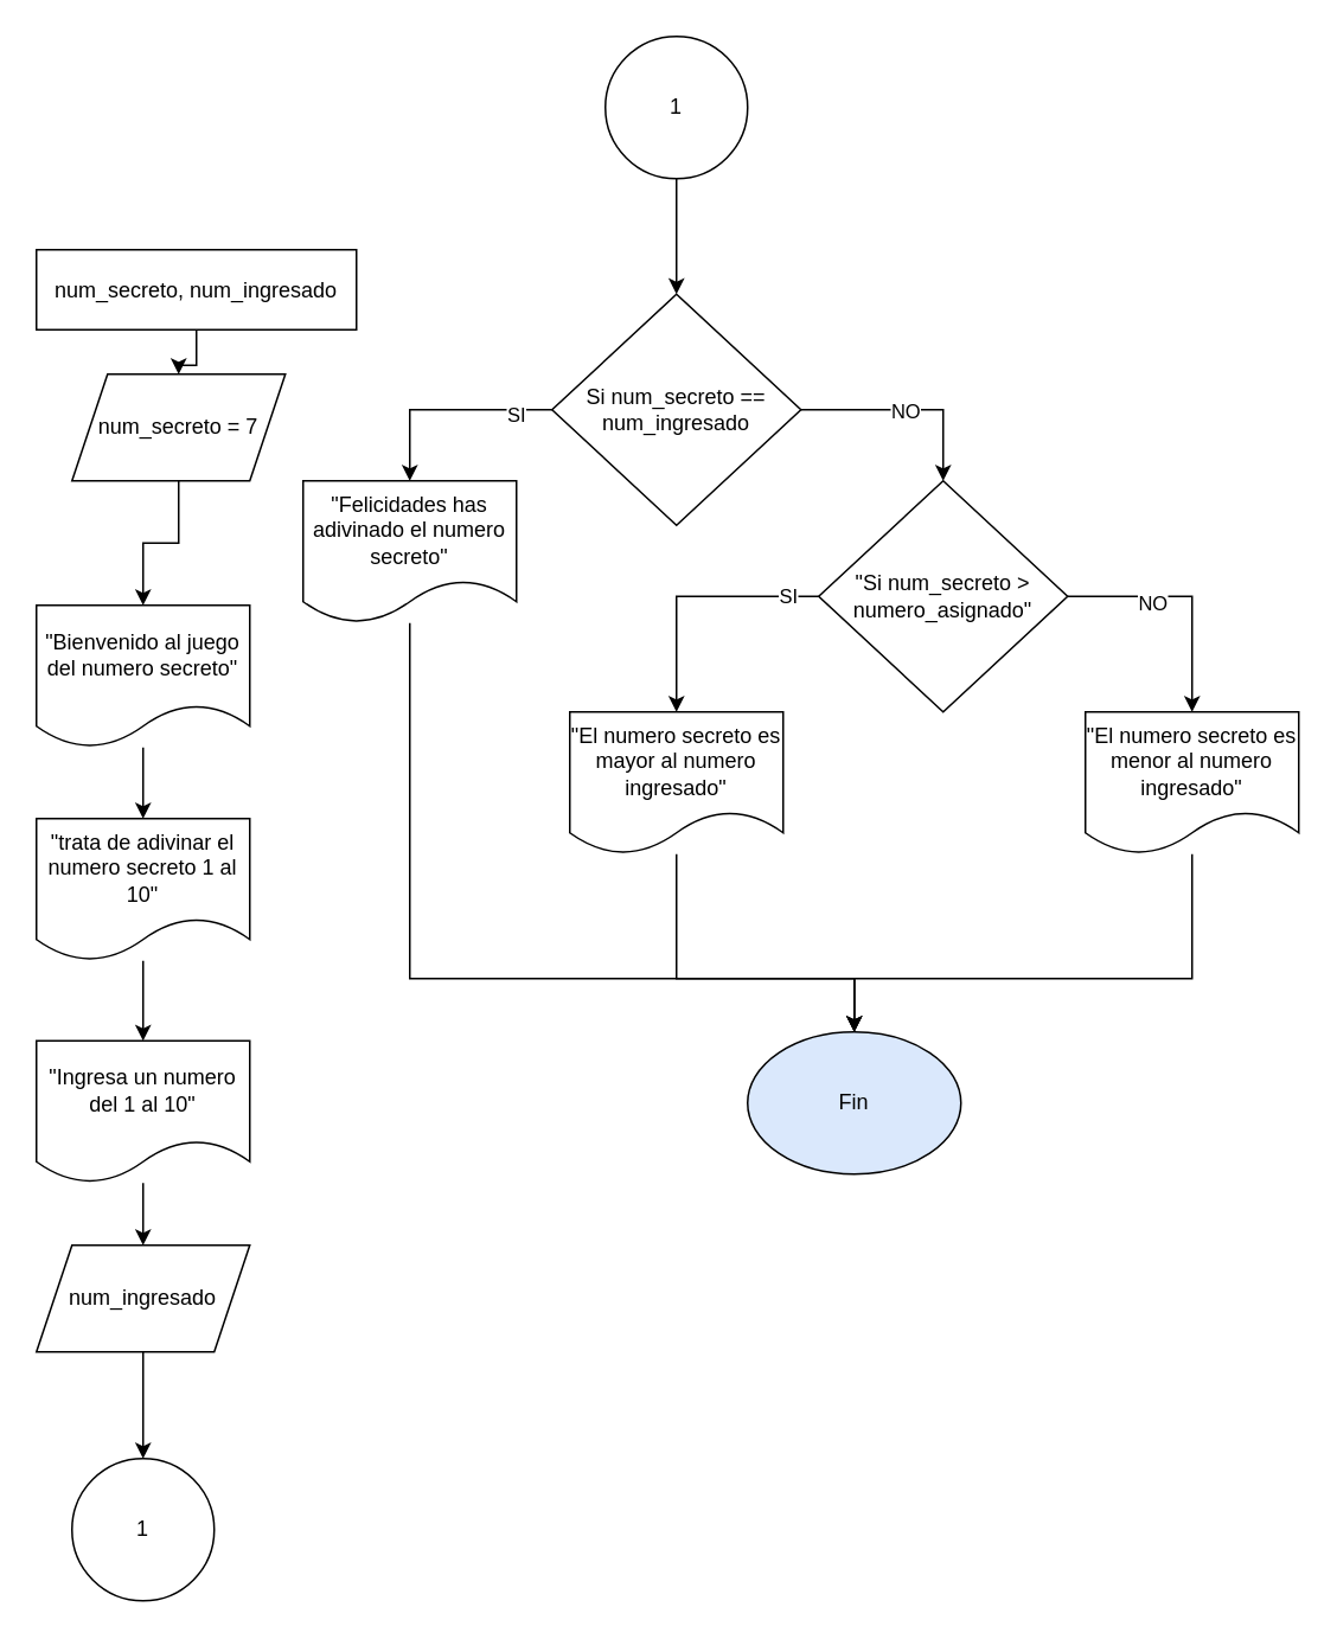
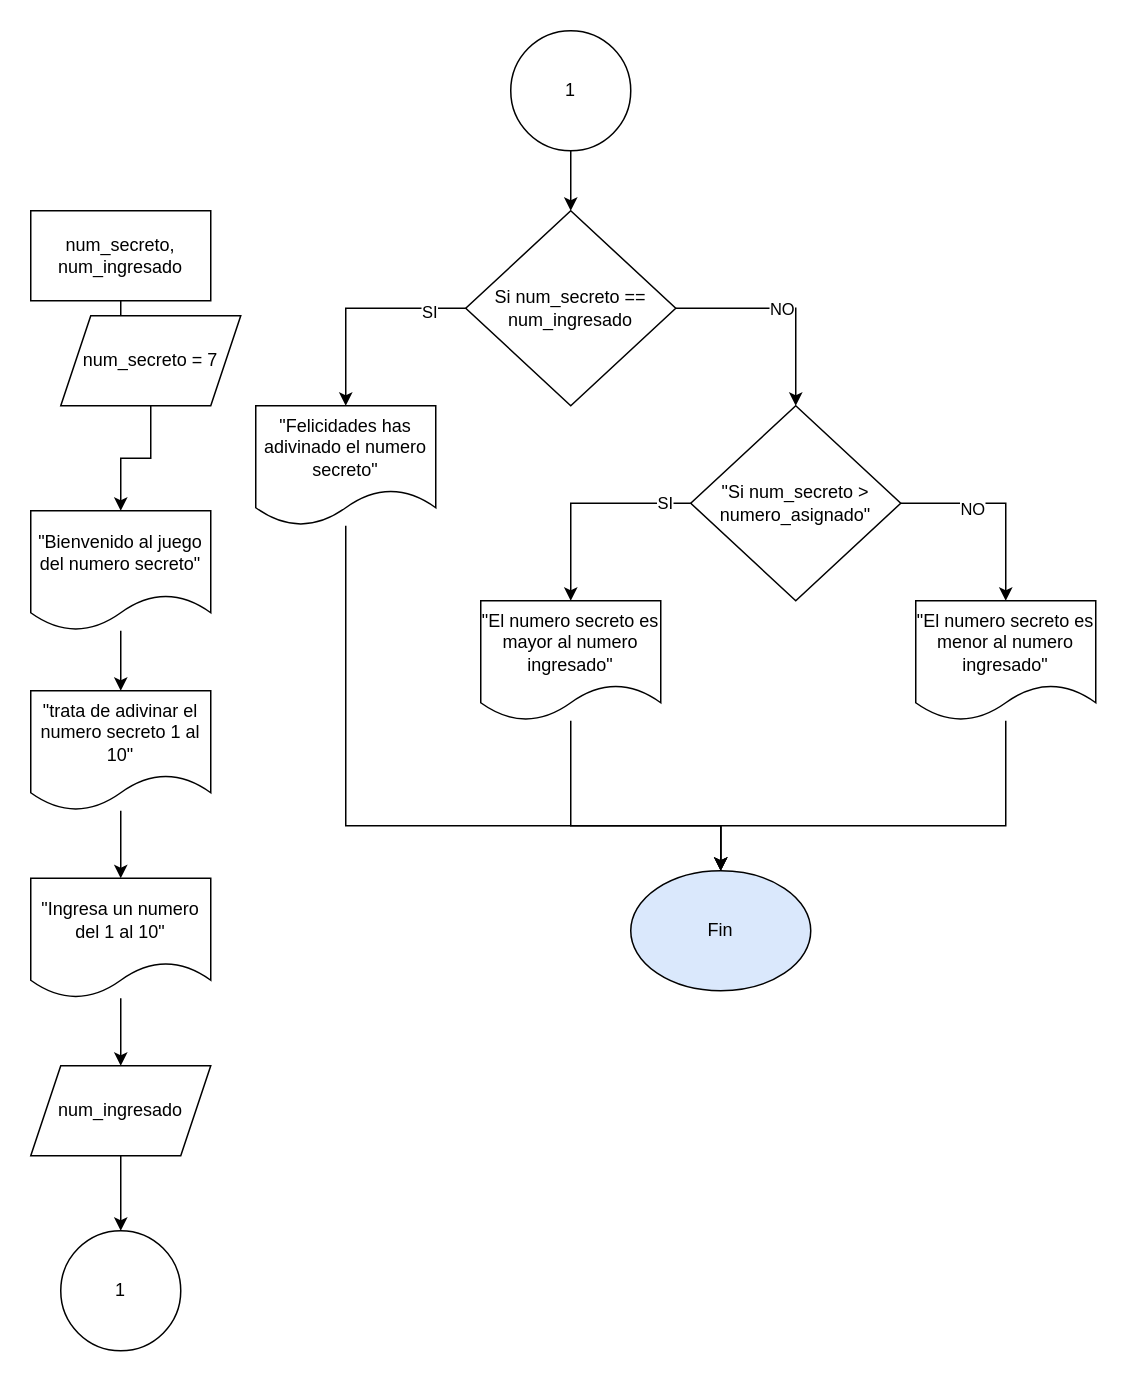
  <mxCell id="0" />
  <mxCell id="1" parent="0" />
  <mxCell id="2" value="" style="edgeStyle=orthogonalEdgeStyle;rounded=0;orthogonalLoop=1;jettySize=auto;html=1;" edge="1" parent="1" source="3" target="5"><mxGeometry relative="1" as="geometry" /></mxCell>
- <mxCell id="3" value="&lt;div&gt;num_secreto, num_ingresado&lt;br&gt;&lt;/div&gt;" style="rounded=0;whiteSpace=wrap;html=1;" vertex="1" parent="1"><mxGeometry x="20" y="140" width="180" height="45" as="geometry" /></mxCell>
+ <mxCell id="3" value="&lt;div&gt;num_secreto, num_ingresado&lt;br&gt;&lt;/div&gt;" style="rounded=0;whiteSpace=wrap;html=1;" vertex="1" parent="1"><mxGeometry x="20" y="140" width="120" height="60" as="geometry" /></mxCell>
  <mxCell id="4" value="" style="edgeStyle=orthogonalEdgeStyle;rounded=0;orthogonalLoop=1;jettySize=auto;html=1;" edge="1" parent="1" source="5" target="7"><mxGeometry relative="1" as="geometry" /></mxCell>
  <mxCell id="5" value="num_secreto = 7" style="shape=parallelogram;perimeter=parallelogramPerimeter;whiteSpace=wrap;html=1;fixedSize=1;" vertex="1" parent="1"><mxGeometry x="40" y="210" width="120" height="60" as="geometry" /></mxCell>
  <mxCell id="6" value="" style="edgeStyle=orthogonalEdgeStyle;rounded=0;orthogonalLoop=1;jettySize=auto;html=1;" edge="1" parent="1" source="7" target="9"><mxGeometry relative="1" as="geometry" /></mxCell>
  <mxCell id="7" value="&quot;Bienvenido al juego del numero secreto&quot;" style="shape=document;whiteSpace=wrap;html=1;boundedLbl=1;" vertex="1" parent="1"><mxGeometry x="20" y="340" width="120" height="80" as="geometry" /></mxCell>
  <mxCell id="8" value="" style="edgeStyle=orthogonalEdgeStyle;rounded=0;orthogonalLoop=1;jettySize=auto;html=1;" edge="1" parent="1" source="9" target="11"><mxGeometry relative="1" as="geometry" /></mxCell>
  <mxCell id="9" value="&quot;trata de adivinar el numero secreto 1 al 10&quot;" style="shape=document;whiteSpace=wrap;html=1;boundedLbl=1;" vertex="1" parent="1"><mxGeometry x="20" y="460" width="120" height="80" as="geometry" /></mxCell>
  <mxCell id="10" value="" style="edgeStyle=orthogonalEdgeStyle;rounded=0;orthogonalLoop=1;jettySize=auto;html=1;" edge="1" parent="1" source="11" target="13"><mxGeometry relative="1" as="geometry" /></mxCell>
  <mxCell id="11" value="&quot;Ingresa un numero del 1 al 10&quot;" style="shape=document;whiteSpace=wrap;html=1;boundedLbl=1;" vertex="1" parent="1"><mxGeometry x="20" y="585" width="120" height="80" as="geometry" /></mxCell>
  <mxCell id="12" value="" style="edgeStyle=orthogonalEdgeStyle;rounded=0;orthogonalLoop=1;jettySize=auto;html=1;" edge="1" parent="1" source="13" target="14"><mxGeometry relative="1" as="geometry" /></mxCell>
- <mxCell id="13" value="num_ingresado" style="shape=parallelogram;perimeter=parallelogramPerimeter;whiteSpace=wrap;html=1;fixedSize=1;" vertex="1" parent="1"><mxGeometry x="20" y="700" width="120" height="60" as="geometry" /></mxCell>
+ <mxCell id="13" value="num_ingresado" style="shape=parallelogram;perimeter=parallelogramPerimeter;whiteSpace=wrap;html=1;fixedSize=1;" vertex="1" parent="1"><mxGeometry x="20" y="710" width="120" height="60" as="geometry" /></mxCell>
  <mxCell id="14" value="1" style="ellipse;whiteSpace=wrap;html=1;aspect=fixed;" vertex="1" parent="1"><mxGeometry x="40" y="820" width="80" height="80" as="geometry" /></mxCell>
  <mxCell id="15" value="" style="edgeStyle=orthogonalEdgeStyle;rounded=0;orthogonalLoop=1;jettySize=auto;html=1;" edge="1" parent="1" source="16" target="21"><mxGeometry relative="1" as="geometry" /></mxCell>
  <mxCell id="16" value="1" style="ellipse;whiteSpace=wrap;html=1;aspect=fixed;" vertex="1" parent="1"><mxGeometry x="340" y="20" width="80" height="80" as="geometry" /></mxCell>
  <mxCell id="17" style="edgeStyle=orthogonalEdgeStyle;rounded=0;orthogonalLoop=1;jettySize=auto;html=1;entryX=0.5;entryY=0;entryDx=0;entryDy=0;" edge="1" parent="1" source="21" target="23"><mxGeometry relative="1" as="geometry" /></mxCell>
  <mxCell id="18" value="SI" style="edgeLabel;html=1;align=center;verticalAlign=middle;resizable=0;points=[];" vertex="1" connectable="0" parent="17"><mxGeometry x="-0.655" y="2" relative="1" as="geometry"><mxPoint as="offset" /></mxGeometry></mxCell>
  <mxCell id="19" style="edgeStyle=orthogonalEdgeStyle;rounded=0;orthogonalLoop=1;jettySize=auto;html=1;entryX=0.5;entryY=0;entryDx=0;entryDy=0;" edge="1" parent="1" source="21" target="28"><mxGeometry relative="1" as="geometry" /></mxCell>
  <mxCell id="20" value="NO" style="edgeLabel;html=1;align=center;verticalAlign=middle;resizable=0;points=[];" vertex="1" connectable="0" parent="19"><mxGeometry x="-0.032" relative="1" as="geometry"><mxPoint as="offset" /></mxGeometry></mxCell>
- <mxCell id="21" value="Si num_secreto == num_ingresado" style="rhombus;whiteSpace=wrap;html=1;" vertex="1" parent="1"><mxGeometry x="310" y="165" width="140" height="130" as="geometry" /></mxCell>
+ <mxCell id="21" value="Si num_secreto == num_ingresado" style="rhombus;whiteSpace=wrap;html=1;" vertex="1" parent="1"><mxGeometry x="310" y="140" width="140" height="130" as="geometry" /></mxCell>
  <mxCell id="22" style="edgeStyle=orthogonalEdgeStyle;rounded=0;orthogonalLoop=1;jettySize=auto;html=1;entryX=0.5;entryY=0;entryDx=0;entryDy=0;" edge="1" parent="1" source="23" target="33"><mxGeometry relative="1" as="geometry"><Array as="points"><mxPoint x="230" y="550" /><mxPoint x="480" y="550" /></Array></mxGeometry></mxCell>
  <mxCell id="23" value="&quot;Felicidades has adivinado el numero secreto&quot;" style="shape=document;whiteSpace=wrap;html=1;boundedLbl=1;" vertex="1" parent="1"><mxGeometry x="170" y="270" width="120" height="80" as="geometry" /></mxCell>
  <mxCell id="24" style="edgeStyle=orthogonalEdgeStyle;rounded=0;orthogonalLoop=1;jettySize=auto;html=1;entryX=0.5;entryY=0;entryDx=0;entryDy=0;" edge="1" parent="1" source="28" target="30"><mxGeometry relative="1" as="geometry" /></mxCell>
  <mxCell id="25" value="SI" style="edgeLabel;html=1;align=center;verticalAlign=middle;resizable=0;points=[];" vertex="1" connectable="0" parent="24"><mxGeometry x="-0.752" y="-1" relative="1" as="geometry"><mxPoint as="offset" /></mxGeometry></mxCell>
  <mxCell id="26" style="edgeStyle=orthogonalEdgeStyle;rounded=0;orthogonalLoop=1;jettySize=auto;html=1;entryX=0.5;entryY=0;entryDx=0;entryDy=0;" edge="1" parent="1" source="28" target="32"><mxGeometry relative="1" as="geometry" /></mxCell>
  <mxCell id="27" value="NO" style="edgeLabel;html=1;align=center;verticalAlign=middle;resizable=0;points=[];" vertex="1" connectable="0" parent="26"><mxGeometry x="-0.304" y="-3" relative="1" as="geometry"><mxPoint as="offset" /></mxGeometry></mxCell>
  <mxCell id="28" value="&quot;Si num_secreto &amp;gt; numero_asignado&quot;" style="rhombus;whiteSpace=wrap;html=1;" vertex="1" parent="1"><mxGeometry x="460" y="270" width="140" height="130" as="geometry" /></mxCell>
  <mxCell id="29" style="edgeStyle=orthogonalEdgeStyle;rounded=0;orthogonalLoop=1;jettySize=auto;html=1;entryX=0.5;entryY=0;entryDx=0;entryDy=0;" edge="1" parent="1" source="30" target="33"><mxGeometry relative="1" as="geometry"><Array as="points"><mxPoint x="380" y="550" /><mxPoint x="480" y="550" /></Array></mxGeometry></mxCell>
  <mxCell id="30" value="&quot;El numero secreto es mayor al numero ingresado&quot;" style="shape=document;whiteSpace=wrap;html=1;boundedLbl=1;" vertex="1" parent="1"><mxGeometry x="320" y="400" width="120" height="80" as="geometry" /></mxCell>
  <mxCell id="31" style="edgeStyle=orthogonalEdgeStyle;rounded=0;orthogonalLoop=1;jettySize=auto;html=1;" edge="1" parent="1" source="32"><mxGeometry relative="1" as="geometry"><mxPoint x="480" y="580" as="targetPoint" /><Array as="points"><mxPoint x="670" y="550" /><mxPoint x="480" y="550" /></Array></mxGeometry></mxCell>
  <mxCell id="32" value="&quot;El numero secreto es menor al numero ingresado&quot;" style="shape=document;whiteSpace=wrap;html=1;boundedLbl=1;" vertex="1" parent="1"><mxGeometry x="610" y="400" width="120" height="80" as="geometry" /></mxCell>
  <mxCell id="33" value="Fin" style="ellipse;whiteSpace=wrap;html=1;fillColor=#dae8fc;" vertex="1" parent="1"><mxGeometry x="420" y="580" width="120" height="80" as="geometry" /></mxCell>
